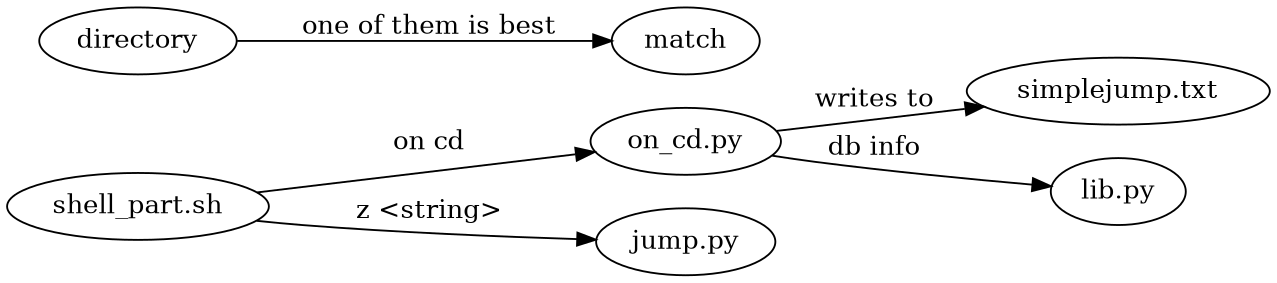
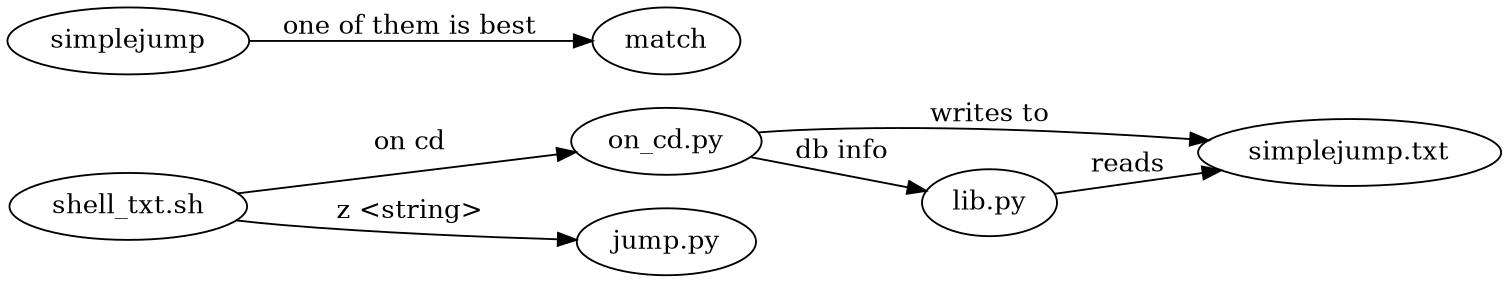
  digraph {
    rankdir=LR
-   "shell_part.sh"
+   "shell_part.sh" [label="shell_txt.sh"]
    "on_cd.py"
    "jump.py"
    "simplejump.txt"
    "lib.py"
-   directory
+   directory [label=simplejump]
    match
    "shell_part.sh" -> "on_cd.py" [label="on cd"]
    "shell_part.sh" -> "jump.py" [label="z <string>"]
    "on_cd.py" -> "simplejump.txt" [label="writes to"]
    "on_cd.py" -> "lib.py" [label="db info"]
+   "lib.py" -> "simplejump.txt" [label=reads]
    directory -> match [label="one of them is best"]
  }
